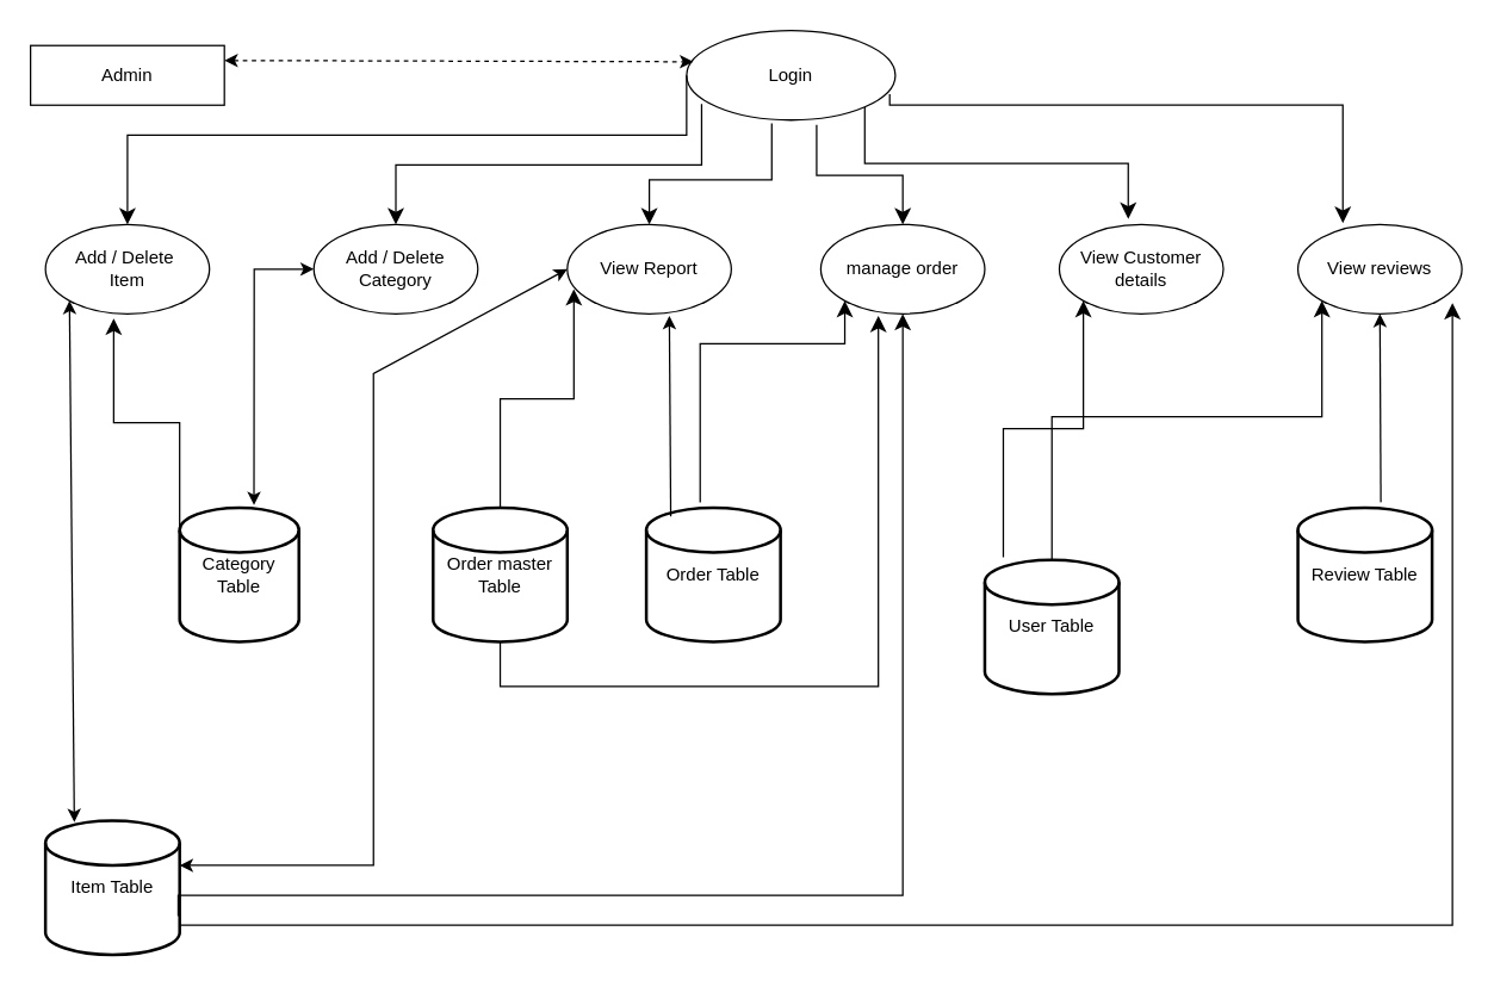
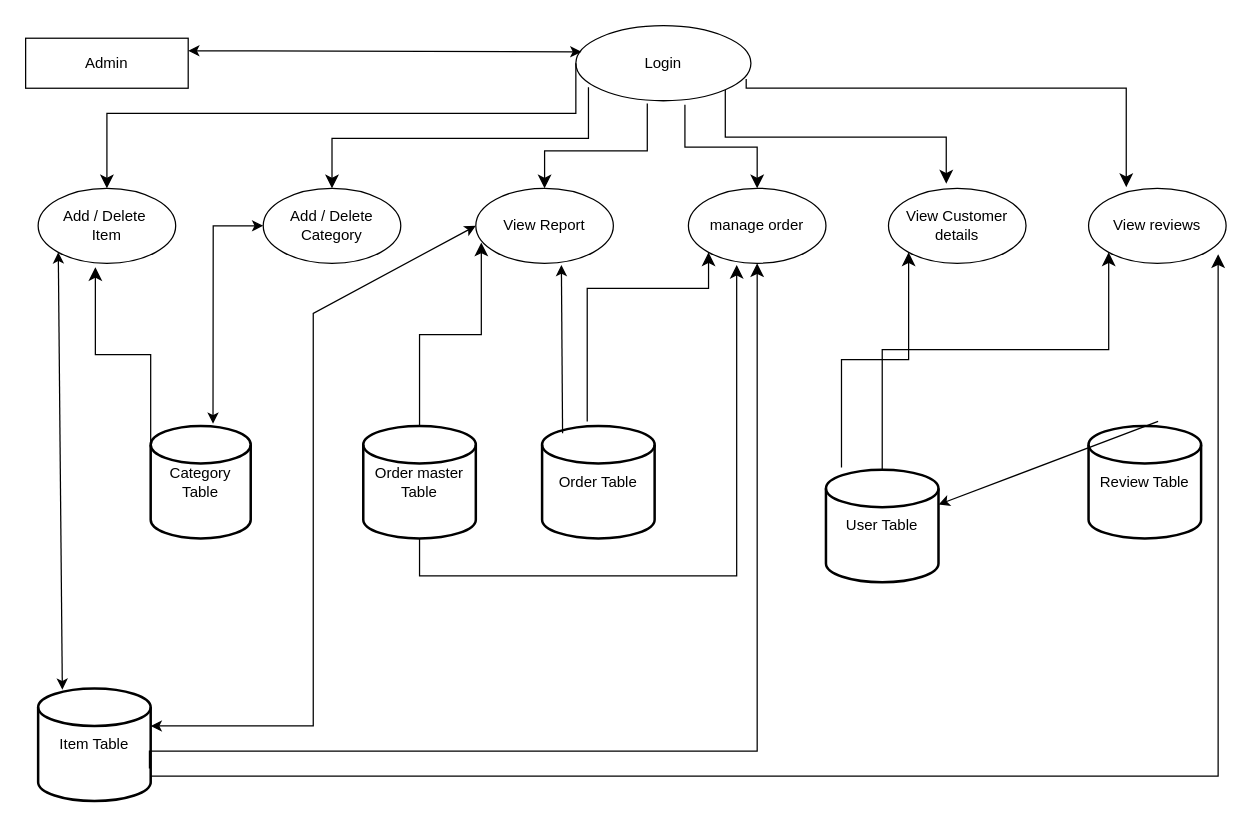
  <mxCell id="0" />
  <mxCell id="1" parent="0" />
  <mxCell id="2" value="Admin" style="rounded=0;whiteSpace=wrap;html=1;" vertex="1" parent="1"><mxGeometry x="20" y="30" width="130" height="40" as="geometry" /></mxCell>
  <mxCell id="3" value="Login" style="ellipse;whiteSpace=wrap;html=1;" vertex="1" parent="1"><mxGeometry x="460" y="20" width="140" height="60" as="geometry" /></mxCell>
  <mxCell id="4" value="Add / Delete&lt;br&gt;Category" style="ellipse;whiteSpace=wrap;html=1;" vertex="1" parent="1"><mxGeometry x="210" y="150" width="110" height="60" as="geometry" /></mxCell>
  <mxCell id="5" value="View Report" style="ellipse;whiteSpace=wrap;html=1;" vertex="1" parent="1"><mxGeometry x="380" y="150" width="110" height="60" as="geometry" /></mxCell>
  <mxCell id="6" value="View reviews" style="ellipse;whiteSpace=wrap;html=1;" vertex="1" parent="1"><mxGeometry x="870" y="150" width="110" height="60" as="geometry" /></mxCell>
  <mxCell id="7" value="manage order" style="ellipse;whiteSpace=wrap;html=1;" vertex="1" parent="1"><mxGeometry x="550" y="150" width="110" height="60" as="geometry" /></mxCell>
  <mxCell id="8" value="Add / Delete&amp;nbsp;&lt;br&gt;Item" style="ellipse;whiteSpace=wrap;html=1;" vertex="1" parent="1"><mxGeometry x="30" y="150" width="110" height="60" as="geometry" /></mxCell>
  <mxCell id="9" value="View Customer details" style="ellipse;whiteSpace=wrap;html=1;" vertex="1" parent="1"><mxGeometry x="710" y="150" width="110" height="60" as="geometry" /></mxCell>
  <mxCell id="10" value="Category&lt;br&gt;Table" style="strokeWidth=2;html=1;shape=mxgraph.flowchart.database;whiteSpace=wrap;" vertex="1" parent="1"><mxGeometry x="120" y="340" width="80" height="90" as="geometry" /></mxCell>
  <mxCell id="11" value="Order master&lt;br&gt;Table" style="strokeWidth=2;html=1;shape=mxgraph.flowchart.database;whiteSpace=wrap;" vertex="1" parent="1"><mxGeometry x="290" y="340" width="90" height="90" as="geometry" /></mxCell>
  <mxCell id="12" value="Order Table" style="strokeWidth=2;html=1;shape=mxgraph.flowchart.database;whiteSpace=wrap;" vertex="1" parent="1"><mxGeometry x="433" y="340" width="90" height="90" as="geometry" /></mxCell>
  <mxCell id="13" value="User Table" style="strokeWidth=2;html=1;shape=mxgraph.flowchart.database;whiteSpace=wrap;" vertex="1" parent="1"><mxGeometry x="660" y="375" width="90" height="90" as="geometry" /></mxCell>
  <mxCell id="14" value="Review Table" style="strokeWidth=2;html=1;shape=mxgraph.flowchart.database;whiteSpace=wrap;" vertex="1" parent="1"><mxGeometry x="870" y="340" width="90" height="90" as="geometry" /></mxCell>
  <mxCell id="15" value="Item Table" style="strokeWidth=2;html=1;shape=mxgraph.flowchart.database;whiteSpace=wrap;" vertex="1" parent="1"><mxGeometry x="30" y="550" width="90" height="90" as="geometry" /></mxCell>
- <mxCell id="16" value="" style="endArrow=classic;startArrow=classic;html=1;rounded=0;exitX=1;exitY=0.25;exitDx=0;exitDy=0;entryX=0.032;entryY=0.348;entryDx=0;entryDy=0;entryPerimeter=0;dashed=1;" edge="1" parent="1" source="2" target="3"><mxGeometry width="50" height="50" relative="1" as="geometry"><mxPoint x="280" y="75" as="sourcePoint" /><mxPoint x="330" y="25" as="targetPoint" /></mxGeometry></mxCell>
+ <mxCell id="16" value="" style="endArrow=classic;startArrow=classic;html=1;rounded=0;exitX=1;exitY=0.25;exitDx=0;exitDy=0;entryX=0.032;entryY=0.348;entryDx=0;entryDy=0;entryPerimeter=0;" edge="1" parent="1" source="2" target="3"><mxGeometry width="50" height="50" relative="1" as="geometry"><mxPoint x="280" y="75" as="sourcePoint" /><mxPoint x="330" y="25" as="targetPoint" /></mxGeometry></mxCell>
  <mxCell id="17" value="" style="edgeStyle=elbowEdgeStyle;elbow=vertical;endArrow=classic;html=1;curved=0;rounded=0;endSize=8;startSize=8;entryX=0.5;entryY=0;entryDx=0;entryDy=0;exitX=0;exitY=0.5;exitDx=0;exitDy=0;" edge="1" parent="1" source="3" target="8"><mxGeometry width="50" height="50" relative="1" as="geometry"><mxPoint x="120" y="150" as="sourcePoint" /><mxPoint x="170" y="100" as="targetPoint" /><Array as="points"><mxPoint x="270" y="90" /></Array></mxGeometry></mxCell>
  <mxCell id="18" value="" style="edgeStyle=elbowEdgeStyle;elbow=vertical;endArrow=classic;html=1;curved=0;rounded=0;endSize=8;startSize=8;entryX=0.5;entryY=0;entryDx=0;entryDy=0;exitX=0.072;exitY=0.819;exitDx=0;exitDy=0;exitPerimeter=0;" edge="1" parent="1" source="3" target="4"><mxGeometry width="50" height="50" relative="1" as="geometry"><mxPoint x="665" y="80" as="sourcePoint" /><mxPoint x="290" y="180" as="targetPoint" /><Array as="points"><mxPoint x="380" y="110" /></Array></mxGeometry></mxCell>
  <mxCell id="19" value="" style="edgeStyle=elbowEdgeStyle;elbow=vertical;endArrow=classic;html=1;curved=0;rounded=0;endSize=8;startSize=8;entryX=0.5;entryY=0;entryDx=0;entryDy=0;exitX=0.408;exitY=1.038;exitDx=0;exitDy=0;exitPerimeter=0;" edge="1" parent="1" source="3" target="5"><mxGeometry width="50" height="50" relative="1" as="geometry"><mxPoint x="835" y="80" as="sourcePoint" /><mxPoint x="460" y="180" as="targetPoint" /><Array as="points"><mxPoint x="480" y="120" /></Array></mxGeometry></mxCell>
  <mxCell id="20" value="" style="edgeStyle=elbowEdgeStyle;elbow=vertical;endArrow=classic;html=1;curved=0;rounded=0;endSize=8;startSize=8;exitX=0.623;exitY=1.054;exitDx=0;exitDy=0;exitPerimeter=0;" edge="1" parent="1" source="3" target="7"><mxGeometry width="50" height="50" relative="1" as="geometry"><mxPoint x="520" y="330" as="sourcePoint" /><mxPoint x="570" y="280" as="targetPoint" /></mxGeometry></mxCell>
  <mxCell id="21" value="" style="edgeStyle=elbowEdgeStyle;elbow=vertical;endArrow=classic;html=1;curved=0;rounded=0;endSize=8;startSize=8;exitX=1;exitY=1;exitDx=0;exitDy=0;entryX=0.42;entryY=-0.062;entryDx=0;entryDy=0;entryPerimeter=0;" edge="1" parent="1" source="3" target="9"><mxGeometry width="50" height="50" relative="1" as="geometry"><mxPoint x="652" y="60" as="sourcePoint" /><mxPoint x="710" y="127" as="targetPoint" /></mxGeometry></mxCell>
  <mxCell id="22" value="" style="edgeStyle=elbowEdgeStyle;elbow=vertical;endArrow=classic;html=1;curved=0;rounded=0;endSize=8;startSize=8;entryX=0.274;entryY=-0.015;entryDx=0;entryDy=0;entryPerimeter=0;exitX=0.973;exitY=0.709;exitDx=0;exitDy=0;exitPerimeter=0;" edge="1" parent="1" source="3" target="6"><mxGeometry width="50" height="50" relative="1" as="geometry"><mxPoint x="610" y="70" as="sourcePoint" /><mxPoint x="868" y="107" as="targetPoint" /><Array as="points"><mxPoint x="760" y="70" /></Array></mxGeometry></mxCell>
  <mxCell id="23" value="" style="endArrow=classic;startArrow=classic;html=1;rounded=0;entryX=0;entryY=1;entryDx=0;entryDy=0;exitX=0.215;exitY=0.011;exitDx=0;exitDy=0;exitPerimeter=0;" edge="1" parent="1" source="15" target="8"><mxGeometry width="50" height="50" relative="1" as="geometry"><mxPoint x="-24" y="270" as="sourcePoint" /><mxPoint x="290" y="271" as="targetPoint" /></mxGeometry></mxCell>
  <mxCell id="24" value="" style="edgeStyle=elbowEdgeStyle;elbow=vertical;endArrow=classic;html=1;curved=0;rounded=0;endSize=8;startSize=8;exitX=0;exitY=0.15;exitDx=0;exitDy=0;exitPerimeter=0;entryX=0.416;entryY=1.052;entryDx=0;entryDy=0;entryPerimeter=0;" edge="1" parent="1" source="10" target="8"><mxGeometry width="50" height="50" relative="1" as="geometry"><mxPoint x="100" y="290" as="sourcePoint" /><mxPoint x="150" y="240" as="targetPoint" /></mxGeometry></mxCell>
  <mxCell id="25" value="" style="endArrow=classic;startArrow=classic;html=1;rounded=0;exitX=0.623;exitY=-0.019;exitDx=0;exitDy=0;entryX=0;entryY=0.5;entryDx=0;entryDy=0;exitPerimeter=0;" edge="1" parent="1" source="10" target="4"><mxGeometry width="50" height="50" relative="1" as="geometry"><mxPoint x="136" y="250" as="sourcePoint" /><mxPoint x="450" y="251" as="targetPoint" /><Array as="points"><mxPoint x="170" y="180" /></Array></mxGeometry></mxCell>
  <mxCell id="26" value="" style="endArrow=classic;startArrow=classic;html=1;rounded=0;entryX=0;entryY=0.5;entryDx=0;entryDy=0;" edge="1" parent="1" target="5"><mxGeometry width="50" height="50" relative="1" as="geometry"><mxPoint x="120" y="580" as="sourcePoint" /><mxPoint x="270" y="515" as="targetPoint" /><Array as="points"><mxPoint x="250" y="580" /><mxPoint x="250" y="250" /></Array></mxGeometry></mxCell>
  <mxCell id="27" value="" style="edgeStyle=elbowEdgeStyle;elbow=vertical;endArrow=classic;html=1;curved=0;rounded=0;endSize=8;startSize=8;exitX=0.5;exitY=0;exitDx=0;exitDy=0;exitPerimeter=0;entryX=0.04;entryY=0.723;entryDx=0;entryDy=0;entryPerimeter=0;" edge="1" parent="1" source="11" target="5"><mxGeometry width="50" height="50" relative="1" as="geometry"><mxPoint x="357" y="351" as="sourcePoint" /><mxPoint x="313" y="210" as="targetPoint" /></mxGeometry></mxCell>
  <mxCell id="28" value="" style="endArrow=classic;html=1;rounded=0;entryX=0.622;entryY=1.021;entryDx=0;entryDy=0;entryPerimeter=0;exitX=0.182;exitY=0.065;exitDx=0;exitDy=0;exitPerimeter=0;" edge="1" parent="1" source="12" target="5"><mxGeometry width="50" height="50" relative="1" as="geometry"><mxPoint x="460" y="350" as="sourcePoint" /><mxPoint x="570" y="280" as="targetPoint" /></mxGeometry></mxCell>
  <mxCell id="29" value="" style="edgeStyle=elbowEdgeStyle;elbow=vertical;endArrow=classic;html=1;curved=0;rounded=0;endSize=8;startSize=8;exitX=0.401;exitY=-0.04;exitDx=0;exitDy=0;exitPerimeter=0;entryX=0;entryY=1;entryDx=0;entryDy=0;" edge="1" parent="1" source="12" target="7"><mxGeometry width="50" height="50" relative="1" as="geometry"><mxPoint x="520" y="330" as="sourcePoint" /><mxPoint x="570" y="280" as="targetPoint" /><Array as="points"><mxPoint x="520" y="230" /></Array></mxGeometry></mxCell>
  <mxCell id="30" value="" style="edgeStyle=elbowEdgeStyle;elbow=vertical;endArrow=classic;html=1;curved=0;rounded=0;endSize=8;startSize=8;exitX=0.5;exitY=1;exitDx=0;exitDy=0;exitPerimeter=0;entryX=0.351;entryY=1.021;entryDx=0;entryDy=0;entryPerimeter=0;" edge="1" parent="1" source="11" target="7"><mxGeometry width="50" height="50" relative="1" as="geometry"><mxPoint x="470" y="525" as="sourcePoint" /><mxPoint x="567" y="390" as="targetPoint" /><Array as="points"><mxPoint x="450" y="460" /></Array></mxGeometry></mxCell>
  <mxCell id="31" value="" style="edgeStyle=elbowEdgeStyle;elbow=vertical;endArrow=classic;html=1;curved=0;rounded=0;endSize=8;startSize=8;exitX=0.989;exitY=0.712;exitDx=0;exitDy=0;exitPerimeter=0;entryX=0.5;entryY=1;entryDx=0;entryDy=0;" edge="1" parent="1" source="15" target="7"><mxGeometry width="50" height="50" relative="1" as="geometry"><mxPoint x="480" y="614.5" as="sourcePoint" /><mxPoint x="530" y="564.5" as="targetPoint" /><Array as="points"><mxPoint x="320" y="600" /></Array></mxGeometry></mxCell>
  <mxCell id="32" value="" style="edgeStyle=elbowEdgeStyle;elbow=vertical;endArrow=classic;html=1;curved=0;rounded=0;endSize=8;startSize=8;exitX=0.138;exitY=-0.019;exitDx=0;exitDy=0;exitPerimeter=0;entryX=0;entryY=1;entryDx=0;entryDy=0;" edge="1" parent="1" source="13" target="9"><mxGeometry width="50" height="50" relative="1" as="geometry"><mxPoint x="680" y="260" as="sourcePoint" /><mxPoint x="730" y="210" as="targetPoint" /></mxGeometry></mxCell>
  <mxCell id="33" value="" style="edgeStyle=elbowEdgeStyle;elbow=vertical;endArrow=classic;html=1;curved=0;rounded=0;endSize=8;startSize=8;exitX=0.5;exitY=0;exitDx=0;exitDy=0;exitPerimeter=0;entryX=0;entryY=1;entryDx=0;entryDy=0;" edge="1" parent="1" source="13" target="6"><mxGeometry width="50" height="50" relative="1" as="geometry"><mxPoint x="773" y="385" as="sourcePoint" /><mxPoint x="880" y="220" as="targetPoint" /><Array as="points"><mxPoint x="824" y="279" /></Array></mxGeometry></mxCell>
- <mxCell id="34" value="" style="endArrow=classic;html=1;rounded=0;exitX=0.618;exitY=-0.04;exitDx=0;exitDy=0;exitPerimeter=0;entryX=0.5;entryY=1;entryDx=0;entryDy=0;" edge="1" parent="1" source="14" target="6"><mxGeometry width="50" height="50" relative="1" as="geometry"><mxPoint x="910" y="310" as="sourcePoint" /><mxPoint x="960" y="260" as="targetPoint" /></mxGeometry></mxCell>
+ <mxCell id="34" value="" style="endArrow=classic;html=1;rounded=0;exitX=0.618;exitY=-0.04;exitDx=0;exitDy=0;exitPerimeter=0;" edge="1" parent="1" source="14" target="13"><mxGeometry width="50" height="50" relative="1" as="geometry"><mxPoint x="910" y="310" as="sourcePoint" /><mxPoint x="960" y="260" as="targetPoint" /></mxGeometry></mxCell>
  <mxCell id="35" value="" style="edgeStyle=elbowEdgeStyle;elbow=vertical;endArrow=classic;html=1;curved=0;rounded=0;endSize=8;startSize=8;exitX=1;exitY=0.85;exitDx=0;exitDy=0;exitPerimeter=0;entryX=0.942;entryY=0.879;entryDx=0;entryDy=0;entryPerimeter=0;" edge="1" parent="1" source="15" target="6"><mxGeometry width="50" height="50" relative="1" as="geometry"><mxPoint x="680" y="600" as="sourcePoint" /><mxPoint x="730" y="550" as="targetPoint" /><Array as="points"><mxPoint x="430" y="620" /></Array></mxGeometry></mxCell>
